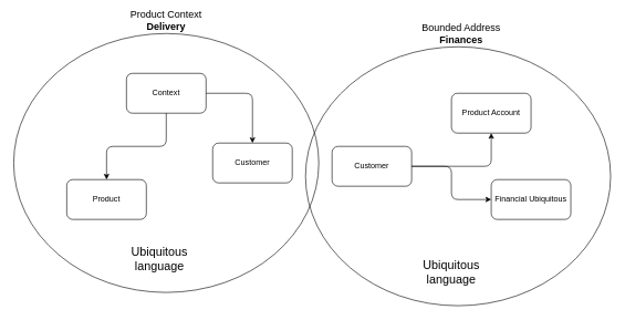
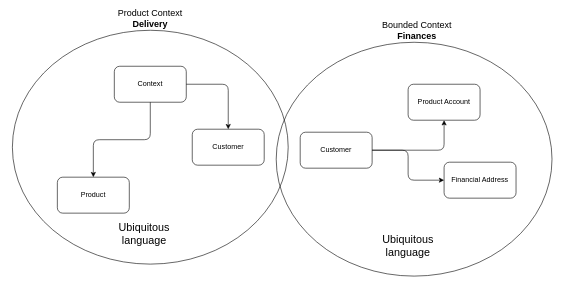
  <mxCell id="0" />
  <mxCell id="1" parent="0" />
  <mxCell id="2" value="" style="group;fillColor=none;" vertex="1" connectable="0" parent="1"><mxGeometry x="20" y="30" width="460" height="410" as="geometry" /></mxCell>
  <mxCell id="3" value="" style="ellipse;whiteSpace=wrap;html=1;fillColor=none;" vertex="1" parent="2"><mxGeometry y="20" width="460" height="390" as="geometry" /></mxCell>
  <mxCell id="4" value="Context" style="rounded=1;whiteSpace=wrap;html=1;" vertex="1" parent="2"><mxGeometry x="170" y="80" width="120" height="60" as="geometry" /></mxCell>
  <mxCell id="5" value="Customer" style="rounded=1;whiteSpace=wrap;html=1;" vertex="1" parent="2"><mxGeometry x="300" y="185" width="120" height="60" as="geometry" /></mxCell>
  <mxCell id="6" value="" style="edgeStyle=orthogonalEdgeStyle;rounded=1;orthogonalLoop=1;jettySize=auto;html=1;" edge="1" parent="2" source="4" target="5"><mxGeometry relative="1" as="geometry" /></mxCell>
- <mxCell id="7" value="Product" style="rounded=1;whiteSpace=wrap;html=1;" vertex="1" parent="2"><mxGeometry x="80" y="240" width="120" height="60" as="geometry" /></mxCell>
+ <mxCell id="7" value="Product" style="rounded=1;whiteSpace=wrap;html=1;" vertex="1" parent="2"><mxGeometry x="75" y="265" width="120" height="60" as="geometry" /></mxCell>
  <mxCell id="8" value="" style="edgeStyle=orthogonalEdgeStyle;rounded=1;orthogonalLoop=1;jettySize=auto;html=1;" edge="1" parent="2" source="4" target="7"><mxGeometry relative="1" as="geometry" /></mxCell>
  <mxCell id="9" value="&lt;font style=&quot;font-size: 18px&quot;&gt;Ubiquitous language&lt;/font&gt;" style="text;html=1;strokeColor=none;fillColor=none;align=center;verticalAlign=middle;whiteSpace=wrap;rounded=0;" vertex="1" parent="2"><mxGeometry x="150" y="350" width="140" height="20" as="geometry" /></mxCell>
  <mxCell id="10" value="&lt;font style=&quot;font-size: 15px&quot;&gt;Product Context &lt;br&gt;&lt;b&gt;Delivery&lt;/b&gt;&lt;/font&gt;" style="text;html=1;strokeColor=none;fillColor=none;align=center;verticalAlign=middle;whiteSpace=wrap;rounded=0;" vertex="1" parent="2"><mxGeometry x="150" y="-10" width="160" height="20" as="geometry" /></mxCell>
  <mxCell id="11" value="" style="group" vertex="1" connectable="0" parent="1"><mxGeometry x="460" y="40" width="460" height="420" as="geometry" /></mxCell>
- <mxCell id="12" value="&lt;font style=&quot;font-size: 15px&quot;&gt;Bounded Address &lt;b&gt;Finances&lt;/b&gt;&lt;/font&gt;" style="text;html=1;strokeColor=none;fillColor=none;align=center;verticalAlign=middle;whiteSpace=wrap;rounded=0;" vertex="1" parent="11"><mxGeometry x="170" width="130" height="20" as="geometry" /></mxCell>
+ <mxCell id="12" value="&lt;font style=&quot;font-size: 15px&quot;&gt;Bounded Context &lt;b&gt;Finances&lt;/b&gt;&lt;/font&gt;" style="text;html=1;strokeColor=none;fillColor=none;align=center;verticalAlign=middle;whiteSpace=wrap;rounded=0;" vertex="1" parent="11"><mxGeometry x="170" width="130" height="20" as="geometry" /></mxCell>
  <mxCell id="13" value="" style="ellipse;whiteSpace=wrap;html=1;fillColor=none;" vertex="1" parent="11"><mxGeometry y="30" width="460" height="390" as="geometry" /></mxCell>
  <mxCell id="14" value="Customer" style="rounded=1;whiteSpace=wrap;html=1;" vertex="1" parent="11"><mxGeometry x="40" y="180" width="120" height="60" as="geometry" /></mxCell>
  <mxCell id="15" value="Product Account" style="rounded=1;whiteSpace=wrap;html=1;" vertex="1" parent="11"><mxGeometry x="220" y="100" width="120" height="60" as="geometry" /></mxCell>
  <mxCell id="16" value="" style="edgeStyle=orthogonalEdgeStyle;rounded=1;orthogonalLoop=1;jettySize=auto;html=1;" edge="1" parent="11" source="14" target="15"><mxGeometry relative="1" as="geometry" /></mxCell>
- <mxCell id="17" value="Financial Ubiquitous" style="rounded=1;whiteSpace=wrap;html=1;" vertex="1" parent="11"><mxGeometry x="280" y="230" width="120" height="60" as="geometry" /></mxCell>
+ <mxCell id="17" value="Financial Address" style="rounded=1;whiteSpace=wrap;html=1;" vertex="1" parent="11"><mxGeometry x="280" y="230" width="120" height="60" as="geometry" /></mxCell>
  <mxCell id="18" value="" style="edgeStyle=orthogonalEdgeStyle;rounded=1;orthogonalLoop=1;jettySize=auto;html=1;" edge="1" parent="11" source="14" target="17"><mxGeometry relative="1" as="geometry" /></mxCell>
  <mxCell id="19" value="&lt;font style=&quot;font-size: 18px&quot;&gt;Ubiquitous language&lt;/font&gt;" style="text;html=1;strokeColor=none;fillColor=none;align=center;verticalAlign=middle;whiteSpace=wrap;rounded=0;" vertex="1" parent="11"><mxGeometry x="150" y="360" width="140" height="20" as="geometry" /></mxCell>
